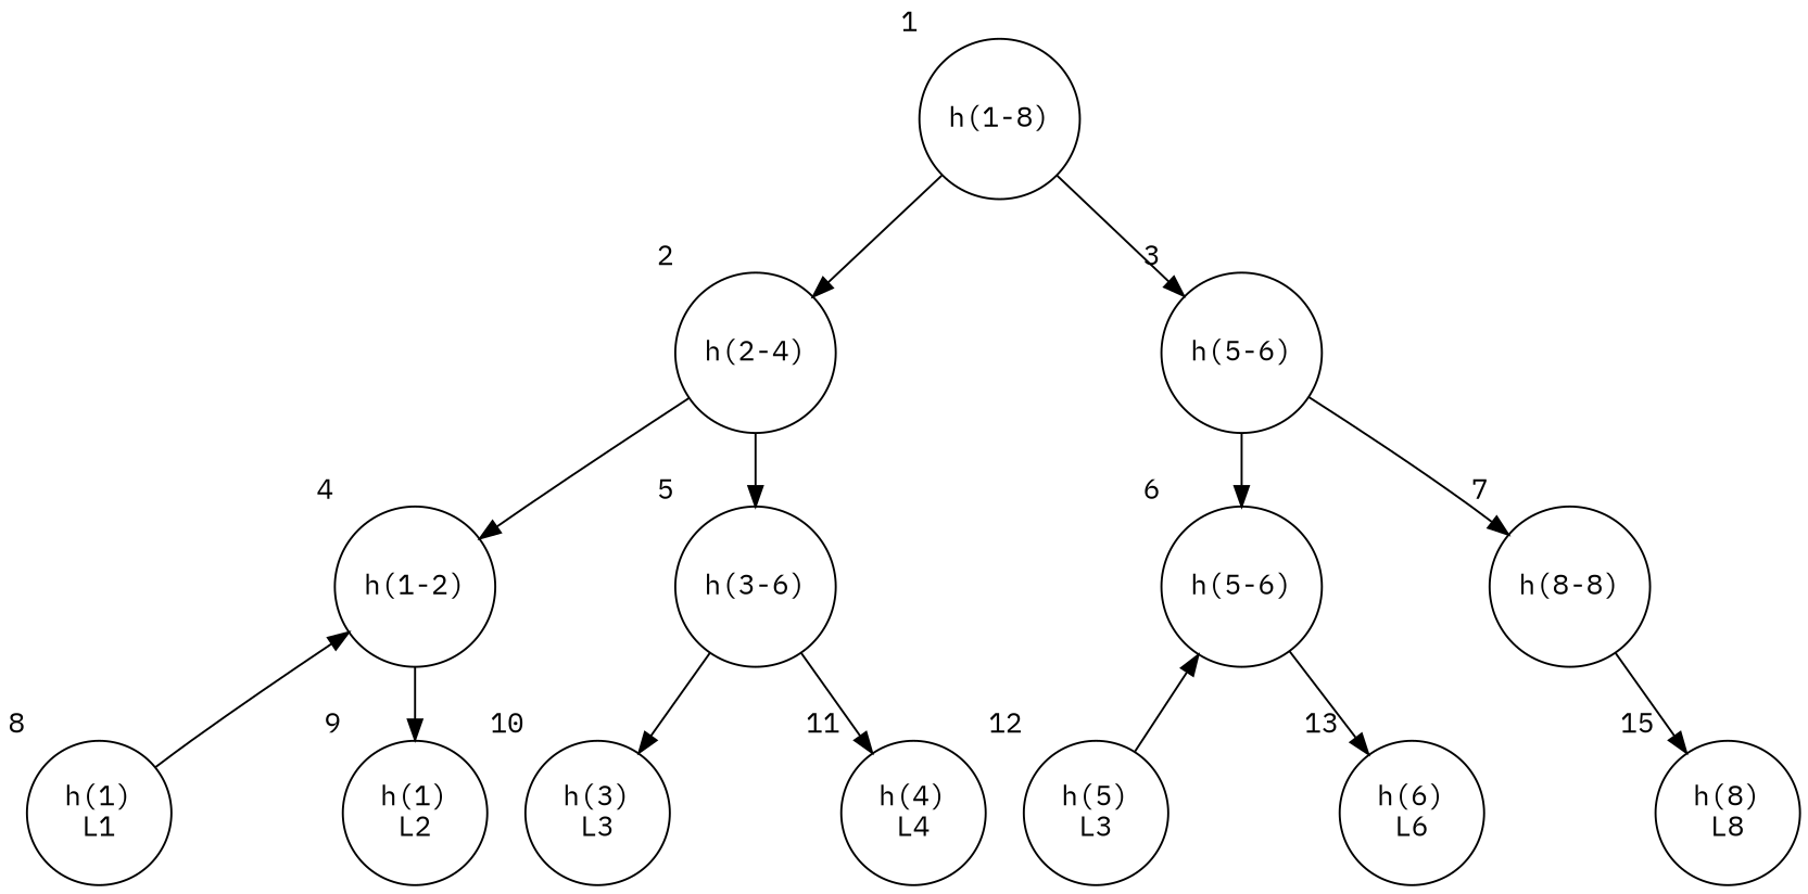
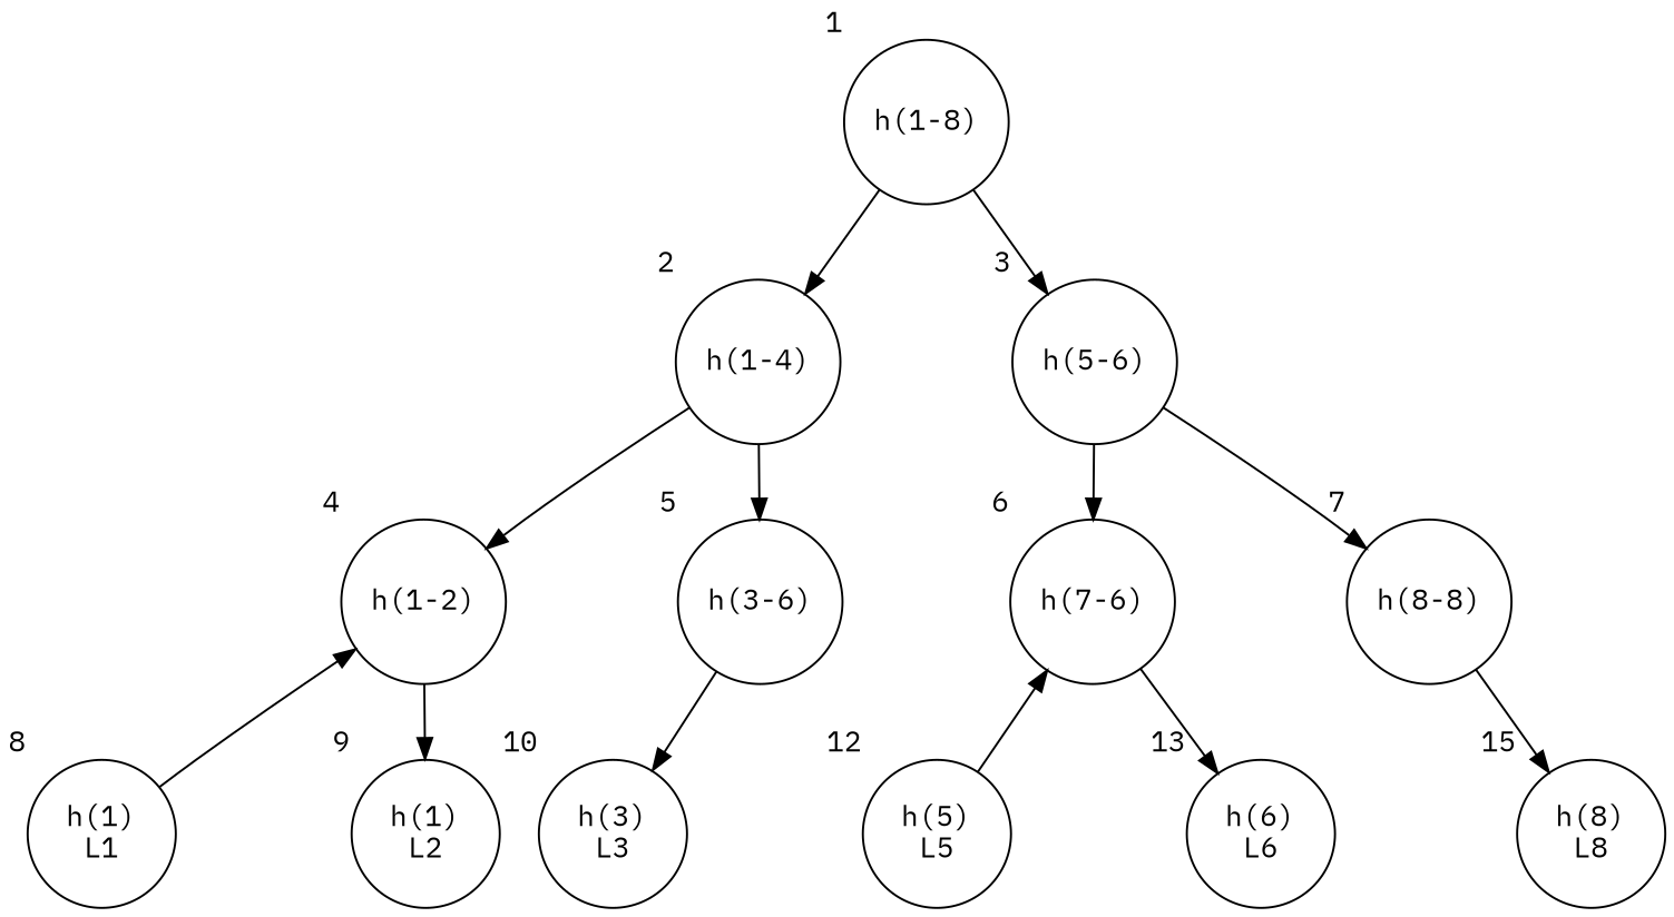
  digraph {
    fontname="IBM Plex Mono"
    node [fontname="IBM Plex Mono" shape=circle]
    edge [fontname="IBM Plex Mono" style=invis]
-   n1 [label="h(2-4)" width=0.6 xlabel=2]
+   n1 [label="h(1-4)" width=0.6 xlabel=2]
    mA [style=invis width=0.1]
    n3 [label="h(5-6)" width=0.6 xlabel=3]
    n4 [label="h(1-2)" width=0.6 xlabel=4]
    mB [style=invis width=0.1]
    n6 [label="h(3-6)" width=0.6 xlabel=5]
    n7 [label="h(1)\nL1" width=0.6 xlabel=8]
    mD [style=invis width=0.1]
    n9 [label="h(1)\nL2" width=0.6 xlabel=9]
    n10 [label="h(3)\nL3" width=0.6 xlabel=10]
    mE [style=invis width=0.1]
-   n12 [label="h(4)\nL4" width=0.6 xlabel=11]
-   n13 [label="h(5)\nL3" width=0.6 xlabel=12]
+   n13 [label="h(5)\nL5" width=0.6 xlabel=12]
    mF [style=invis width=0.1]
    n15 [label="h(6)\nL6" width=0.6 xlabel=13]
-   n16 [label="h(5-6)" width=0.6 xlabel=6]
+   n16 [label="h(7-6)" width=0.6 xlabel=6]
    mC [style=invis width=0.1]
    n18 [label="h(8-8)" width=0.6 xlabel=7]
    mG [style=invis width=0.1]
    n20 [label="h(8)\nL8" width=0.6 xlabel=15]
    n21 [label="h(1-8)" width=0.6 xlabel=1]
    subgraph sub_1 {
      rank=same
      n1
      mA
      n3
    }
    subgraph sub_2 {
      rank=same
      n4
      mB
      n6
    }
    subgraph sub_3 {
      rank=same
      n7
      mD
      n9
    }
    subgraph sub_4 {
      rank=same
      n10
      mE
-     n12
    }
    subgraph sub_5 {
      rank=same
      n13
      mF
      n15
    }
    subgraph sub_6 {
      rank=same
      n16
      mC
      n18
    }
    subgraph sub_7 {
      rank=same
      mG
      n20
    }
    n1 -> mA
    n1 -> n4 [style=""]
    n1 -> mB
    n1 -> n6 [style=""]
    mA -> n3
    n3 -> n16 [style=""]
    n3 -> mC
    n3 -> n18 [style=""]
    n4 -> mB
    n4 -> mD
    n4 -> n9 [style=""]
    mB -> n6
    n6 -> n10 [style=""]
    n6 -> mE
-   n6 -> n12 [style=""]
    n7 -> n4 [style=""]
    n7 -> mD
    mD -> n9
    n10 -> mE
-   mE -> n12
    n13 -> mF
    n13 -> n16 [style=""]
    mF -> n15
    n16 -> mF
    n16 -> n15 [style=""]
    n16 -> mC
    mC -> n18
    n18 -> mG
    n18 -> n20 [style=""]
    mG -> n20
    n21 -> n1 [style=""]
    n21 -> mA
    n21 -> n3 [style=""]
  }
